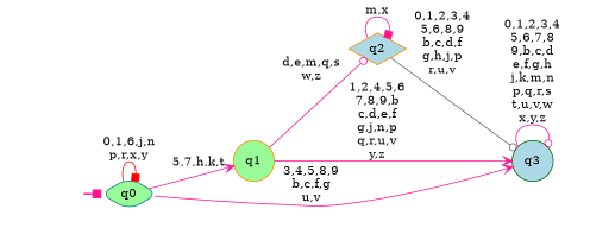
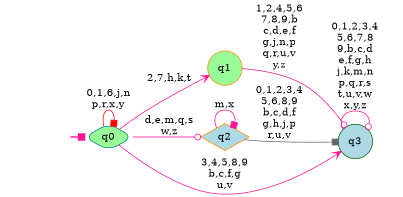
  digraph {
    rankdir=LR
    node [shape=diamond style="rounded,filled" color=darkorange fillcolor=palegreen]
    edge [arrowhead=box color=deeppink]
    __start0 [height=0 shape=none style=invis width=0 color="" fillcolor=""]
    n2 [color=teal label=q0]
    n3 [label=q1 shape=circle]
    n4 [fillcolor=lightblue label=q2 style=filled]
    n5 [color=darkgreen fillcolor=lightblue label=q3 shape=circle style=filled]
    subgraph cluster_1 {
      nodesep=0.15
      ranksep=0.15
      style=invis
      __start0
      n2
    }
    __start0 -> n2 [penwidth=2]
    n2 -> n2 [color=red label="0,1,6,j,n\np,r,x,y"]
-   n2 -> n3 [arrowhead=vee label="5,7,h,k,t"]
-   n3 -> n4 [arrowhead=odot label="d,e,m,q,s\nw,z"]
+   n2 -> n3 [arrowhead=vee label="2,7,h,k,t"]
+   n2 -> n4 [arrowhead=odot label="d,e,m,q,s\nw,z"]
    n2 -> n5 [arrowhead=vee label="3,4,5,8,9\nb,c,f,g\nu,v"]
-   n3 -> n5 [arrowhead=vee label="1,2,4,5,6\n7,8,9,b\nc,d,e,f\ng,j,n,p\nq,r,u,v\ny,z"]
+   n3 -> n5 [arrowhead=odot label="1,2,4,5,6\n7,8,9,b\nc,d,e,f\ng,j,n,p\nq,r,u,v\ny,z"]
    n4 -> n4 [label="m,x"]
-   n4 -> n5 [arrowhead=odot color=gray40 label="0,1,2,3,4\n5,6,8,9\nb,c,d,f\ng,h,j,p\nr,u,v"]
+   n4 -> n5 [color=gray40 label="0,1,2,3,4\n5,6,8,9\nb,c,d,f\ng,h,j,p\nr,u,v"]
    n5 -> n5 [arrowhead=odot label="0,1,2,3,4\n5,6,7,8\n9,b,c,d\ne,f,g,h\nj,k,m,n\np,q,r,s\nt,u,v,w\nx,y,z"]
  }
